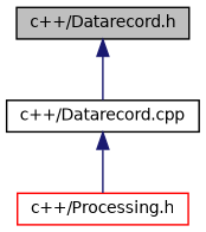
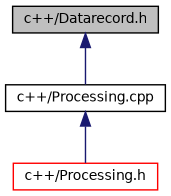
  digraph {
    node [color=black fontname=Helvetica fontsize=10 shape=record]
    edge [color=midnightblue dir=back fontname=Helvetica fontsize=10 labelfontname=Helvetica labelfontsize=10 style=solid]
    n1 [fillcolor=grey75 fontcolor=black height=0.2 label="c++/Datarecord.h" style=filled width=0.4]
-   n2 [height=0.2 label="c++/Datarecord.cpp" width=0.4]
+   n2 [height=0.2 label="c++/Processing.cpp" width=0.4]
    n3 [color=red height=0.2 label="c++/Processing.h" width=0.4]
    n1 -> n2
    n2 -> n3
  }
